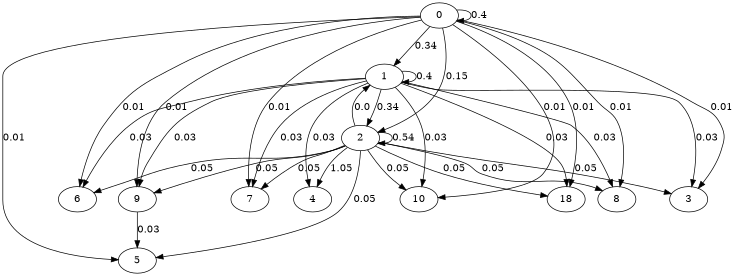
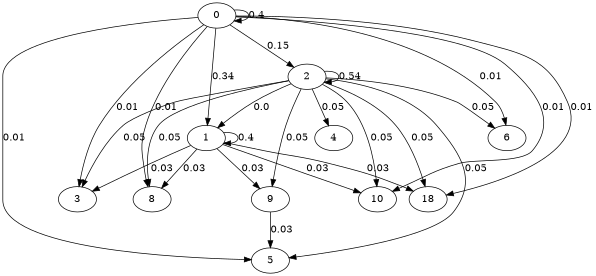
  digraph {
    0
    1
    2
    3
    5
    6
-   7
    8
    9
    10
    n11 [label=18]
    4
    0 -> 0 [label=0.4]
    0 -> 1 [label=0.34]
    0 -> 2 [label=0.15]
    0 -> 3 [label=0.01]
    0 -> 5 [label=0.01]
    0 -> 6 [label=0.01]
-   0 -> 7 [label=0.01]
    0 -> 8 [label=0.01]
-   0 -> 9 [label=0.01]
    0 -> 10 [label=0.01]
    0 -> n11 [label=0.01]
    1 -> 1 [label=0.4]
-   1 -> 2 [label=0.34]
    1 -> 3 [label=0.03]
-   1 -> 6 [label=0.03]
-   1 -> 7 [label=0.03]
    1 -> 8 [label=0.03]
    1 -> 9 [label=0.03]
    1 -> 10 [label=0.03]
    1 -> n11 [label=0.03]
-   1 -> 4 [label=0.03]
    2 -> 1 [label=0.0]
    2 -> 2 [label=0.54]
    2 -> 3 [label=0.05]
    2 -> 5 [label=0.05]
    2 -> 6 [label=0.05]
-   2 -> 7 [label=0.05]
    2 -> 8 [label=0.05]
    2 -> 9 [label=0.05]
    2 -> 10 [label=0.05]
    2 -> n11 [label=0.05]
-   2 -> 4 [label=1.05]
+   2 -> 4 [label=0.05]
    9 -> 5 [label=0.03]
  }
